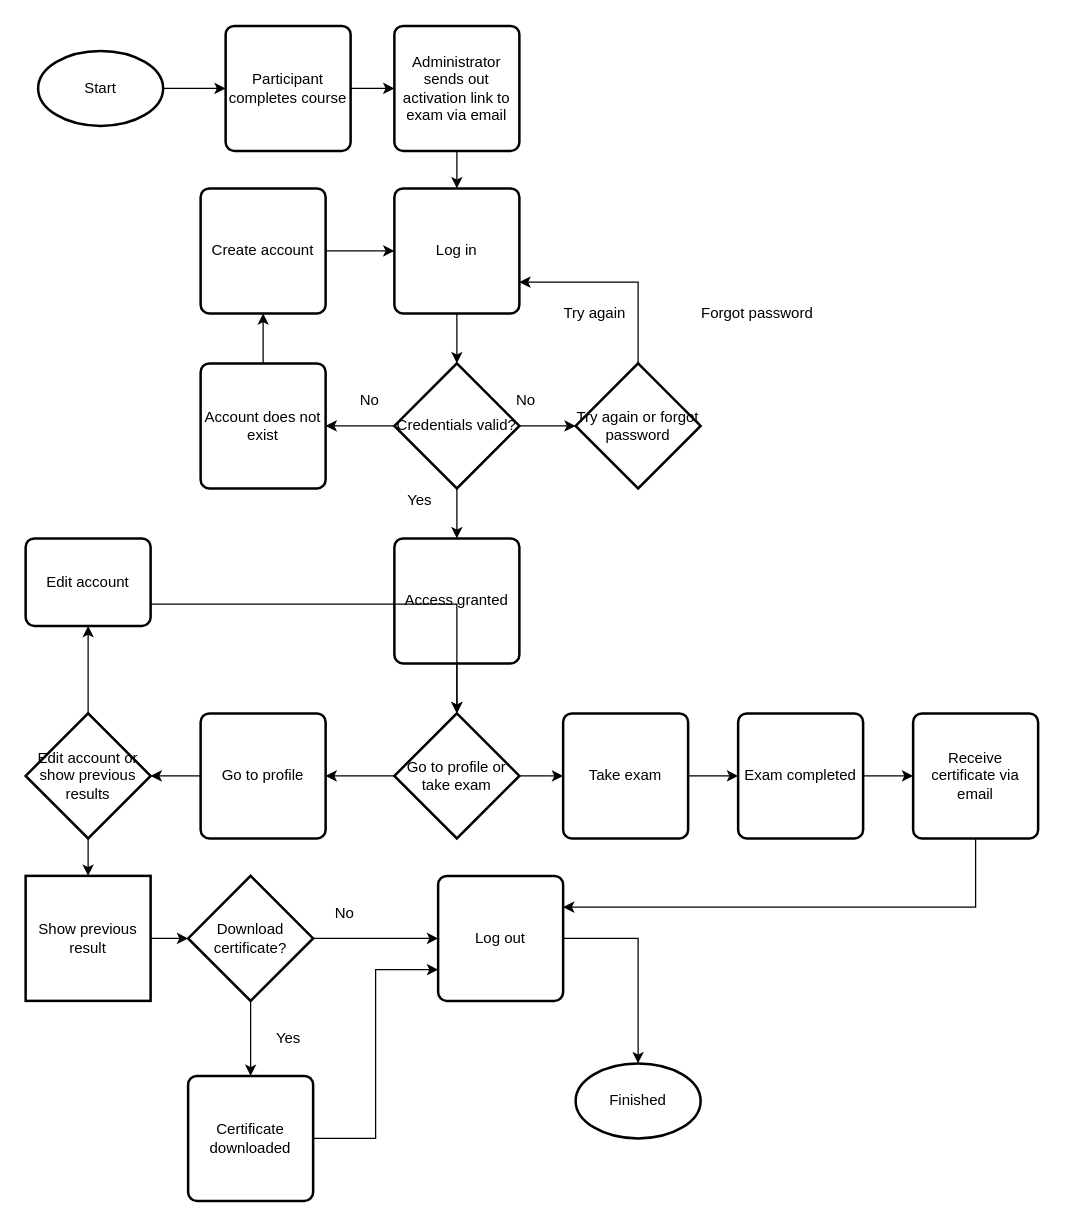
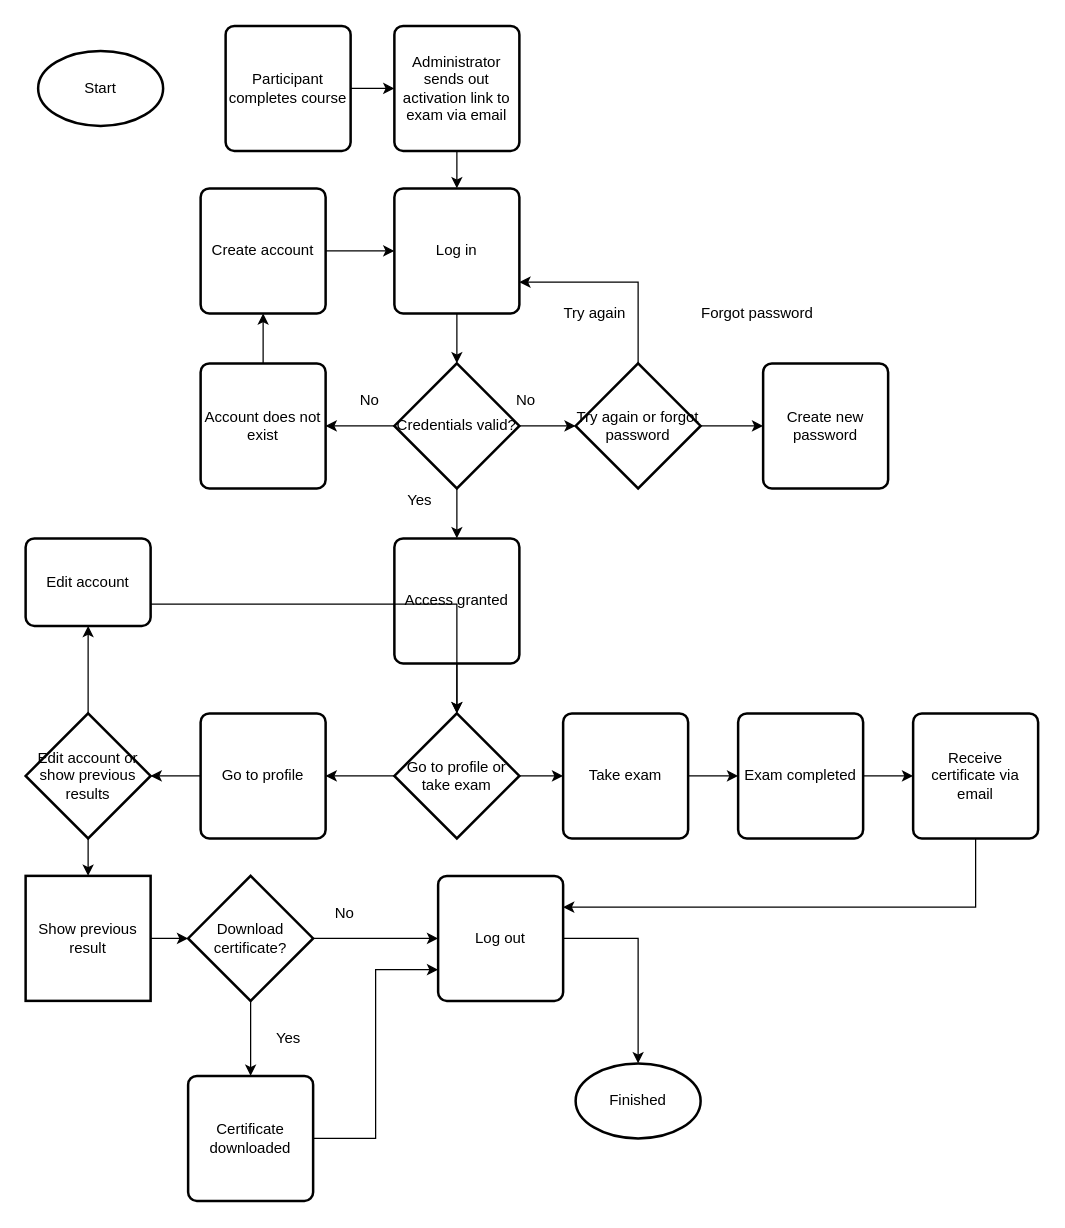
  <mxCell id="0" />
  <mxCell id="1" parent="0" />
- <mxCell id="2" style="edgeStyle=orthogonalEdgeStyle;rounded=0;orthogonalLoop=1;jettySize=auto;html=1;exitX=1;exitY=0.5;exitDx=0;exitDy=0;exitPerimeter=0;entryX=0;entryY=0.5;entryDx=0;entryDy=0;" edge="1" parent="1" source="3" target="5"><mxGeometry relative="1" as="geometry" /></mxCell>
  <mxCell id="3" value="Start" style="strokeWidth=2;html=1;shape=mxgraph.flowchart.start_1;whiteSpace=wrap;" vertex="1" parent="1"><mxGeometry x="30" y="40" width="100" height="60" as="geometry" /></mxCell>
  <mxCell id="4" style="edgeStyle=orthogonalEdgeStyle;rounded=0;orthogonalLoop=1;jettySize=auto;html=1;exitX=1;exitY=0.5;exitDx=0;exitDy=0;entryX=0;entryY=0.5;entryDx=0;entryDy=0;" edge="1" parent="1" source="5" target="7"><mxGeometry relative="1" as="geometry" /></mxCell>
  <mxCell id="5" value="Participant completes course" style="rounded=1;whiteSpace=wrap;html=1;absoluteArcSize=1;arcSize=14;strokeWidth=2;" vertex="1" parent="1"><mxGeometry x="180" y="20" width="100" height="100" as="geometry" /></mxCell>
  <mxCell id="6" style="edgeStyle=orthogonalEdgeStyle;rounded=0;orthogonalLoop=1;jettySize=auto;html=1;exitX=0.5;exitY=1;exitDx=0;exitDy=0;entryX=0.5;entryY=0;entryDx=0;entryDy=0;" edge="1" parent="1" source="7" target="9"><mxGeometry relative="1" as="geometry" /></mxCell>
  <mxCell id="7" value="Administrator sends out activation link to exam via email" style="rounded=1;whiteSpace=wrap;html=1;absoluteArcSize=1;arcSize=14;strokeWidth=2;" vertex="1" parent="1"><mxGeometry x="315" y="20" width="100" height="100" as="geometry" /></mxCell>
  <mxCell id="8" style="edgeStyle=orthogonalEdgeStyle;rounded=0;orthogonalLoop=1;jettySize=auto;html=1;exitX=0.5;exitY=1;exitDx=0;exitDy=0;entryX=0.5;entryY=0;entryDx=0;entryDy=0;entryPerimeter=0;" edge="1" parent="1" source="9" target="13"><mxGeometry relative="1" as="geometry" /></mxCell>
  <mxCell id="9" value="Log in" style="rounded=1;whiteSpace=wrap;html=1;absoluteArcSize=1;arcSize=14;strokeWidth=2;" vertex="1" parent="1"><mxGeometry x="315" y="150" width="100" height="100" as="geometry" /></mxCell>
  <mxCell id="10" style="edgeStyle=orthogonalEdgeStyle;rounded=0;orthogonalLoop=1;jettySize=auto;html=1;exitX=1;exitY=0.5;exitDx=0;exitDy=0;exitPerimeter=0;entryX=0;entryY=0.5;entryDx=0;entryDy=0;entryPerimeter=0;" edge="1" parent="1" source="13" target="16"><mxGeometry relative="1" as="geometry" /></mxCell>
  <mxCell id="11" style="edgeStyle=orthogonalEdgeStyle;rounded=0;orthogonalLoop=1;jettySize=auto;html=1;exitX=0;exitY=0.5;exitDx=0;exitDy=0;exitPerimeter=0;entryX=1;entryY=0.5;entryDx=0;entryDy=0;" edge="1" parent="1" source="13" target="22"><mxGeometry relative="1" as="geometry" /></mxCell>
  <mxCell id="12" style="edgeStyle=orthogonalEdgeStyle;rounded=0;orthogonalLoop=1;jettySize=auto;html=1;exitX=0.5;exitY=1;exitDx=0;exitDy=0;exitPerimeter=0;entryX=0.5;entryY=0;entryDx=0;entryDy=0;" edge="1" parent="1" source="13" target="27"><mxGeometry relative="1" as="geometry" /></mxCell>
  <mxCell id="13" value="Credentials valid?" style="strokeWidth=2;html=1;shape=mxgraph.flowchart.decision;whiteSpace=wrap;" vertex="1" parent="1"><mxGeometry x="315" y="290" width="100" height="100" as="geometry" /></mxCell>
  <mxCell id="14" style="edgeStyle=orthogonalEdgeStyle;rounded=0;orthogonalLoop=1;jettySize=auto;html=1;exitX=0.5;exitY=0;exitDx=0;exitDy=0;exitPerimeter=0;entryX=1;entryY=0.75;entryDx=0;entryDy=0;" edge="1" parent="1" source="16" target="9"><mxGeometry relative="1" as="geometry" /></mxCell>
+ <mxCell id="15" style="edgeStyle=orthogonalEdgeStyle;rounded=0;orthogonalLoop=1;jettySize=auto;html=1;exitX=1;exitY=0.5;exitDx=0;exitDy=0;exitPerimeter=0;entryX=0;entryY=0.5;entryDx=0;entryDy=0;" edge="1" parent="1" source="16" target="18"><mxGeometry relative="1" as="geometry" /></mxCell>
  <mxCell id="16" value="Try again or forgot password" style="strokeWidth=2;html=1;shape=mxgraph.flowchart.decision;whiteSpace=wrap;" vertex="1" parent="1"><mxGeometry x="460" y="290" width="100" height="100" as="geometry" /></mxCell>
  <mxCell id="17" value="Try again" style="text;html=1;align=center;verticalAlign=middle;resizable=0;points=[];autosize=1;" vertex="1" parent="1"><mxGeometry x="440" y="240" width="70" height="20" as="geometry" /></mxCell>
+ <mxCell id="18" value="Create new password" style="rounded=1;whiteSpace=wrap;html=1;absoluteArcSize=1;arcSize=14;strokeWidth=2;" vertex="1" parent="1"><mxGeometry x="610" y="290" width="100" height="100" as="geometry" /></mxCell>
  <mxCell id="19" value="Forgot password" style="text;html=1;align=center;verticalAlign=middle;resizable=0;points=[];autosize=1;" vertex="1" parent="1"><mxGeometry x="550" y="240" width="110" height="20" as="geometry" /></mxCell>
  <mxCell id="20" value="No" style="text;html=1;align=center;verticalAlign=middle;resizable=0;points=[];autosize=1;" vertex="1" parent="1"><mxGeometry x="405" y="310" width="30" height="20" as="geometry" /></mxCell>
  <mxCell id="21" style="edgeStyle=orthogonalEdgeStyle;rounded=0;orthogonalLoop=1;jettySize=auto;html=1;exitX=0.5;exitY=0;exitDx=0;exitDy=0;entryX=0.5;entryY=1;entryDx=0;entryDy=0;" edge="1" parent="1" source="22" target="25"><mxGeometry relative="1" as="geometry" /></mxCell>
  <mxCell id="22" value="Account does not exist" style="rounded=1;whiteSpace=wrap;html=1;absoluteArcSize=1;arcSize=14;strokeWidth=2;" vertex="1" parent="1"><mxGeometry x="160" y="290" width="100" height="100" as="geometry" /></mxCell>
  <mxCell id="23" value="No" style="text;html=1;align=center;verticalAlign=middle;resizable=0;points=[];autosize=1;" vertex="1" parent="1"><mxGeometry x="280" y="310" width="30" height="20" as="geometry" /></mxCell>
  <mxCell id="24" style="edgeStyle=orthogonalEdgeStyle;rounded=0;orthogonalLoop=1;jettySize=auto;html=1;exitX=1;exitY=0.5;exitDx=0;exitDy=0;entryX=0;entryY=0.5;entryDx=0;entryDy=0;" edge="1" parent="1" source="25" target="9"><mxGeometry relative="1" as="geometry" /></mxCell>
  <mxCell id="25" value="Create account" style="rounded=1;whiteSpace=wrap;html=1;absoluteArcSize=1;arcSize=14;strokeWidth=2;" vertex="1" parent="1"><mxGeometry x="160" y="150" width="100" height="100" as="geometry" /></mxCell>
  <mxCell id="26" style="edgeStyle=orthogonalEdgeStyle;rounded=0;orthogonalLoop=1;jettySize=auto;html=1;exitX=0.5;exitY=1;exitDx=0;exitDy=0;entryX=0.5;entryY=0;entryDx=0;entryDy=0;entryPerimeter=0;" edge="1" parent="1" source="27" target="31"><mxGeometry relative="1" as="geometry" /></mxCell>
  <mxCell id="27" value="Access granted" style="rounded=1;whiteSpace=wrap;html=1;absoluteArcSize=1;arcSize=14;strokeWidth=2;" vertex="1" parent="1"><mxGeometry x="315" y="430" width="100" height="100" as="geometry" /></mxCell>
  <mxCell id="28" value="Yes" style="text;html=1;align=center;verticalAlign=middle;resizable=0;points=[];autosize=1;" vertex="1" parent="1"><mxGeometry x="315" y="390" width="40" height="20" as="geometry" /></mxCell>
  <mxCell id="29" style="edgeStyle=orthogonalEdgeStyle;rounded=0;orthogonalLoop=1;jettySize=auto;html=1;exitX=0;exitY=0.5;exitDx=0;exitDy=0;exitPerimeter=0;entryX=1;entryY=0.5;entryDx=0;entryDy=0;" edge="1" parent="1" source="31" target="33"><mxGeometry relative="1" as="geometry" /></mxCell>
  <mxCell id="30" style="edgeStyle=orthogonalEdgeStyle;rounded=0;orthogonalLoop=1;jettySize=auto;html=1;exitX=1;exitY=0.5;exitDx=0;exitDy=0;exitPerimeter=0;entryX=0;entryY=0.5;entryDx=0;entryDy=0;" edge="1" parent="1" source="31" target="35"><mxGeometry relative="1" as="geometry" /></mxCell>
  <mxCell id="31" value="Go to profile or take exam" style="strokeWidth=2;html=1;shape=mxgraph.flowchart.decision;whiteSpace=wrap;" vertex="1" parent="1"><mxGeometry x="315" y="570" width="100" height="100" as="geometry" /></mxCell>
  <mxCell id="32" style="edgeStyle=orthogonalEdgeStyle;rounded=0;orthogonalLoop=1;jettySize=auto;html=1;exitX=0;exitY=0.5;exitDx=0;exitDy=0;entryX=1;entryY=0.5;entryDx=0;entryDy=0;entryPerimeter=0;" edge="1" parent="1" source="33" target="38"><mxGeometry relative="1" as="geometry" /></mxCell>
  <mxCell id="33" value="Go to profile" style="rounded=1;whiteSpace=wrap;html=1;absoluteArcSize=1;arcSize=14;strokeWidth=2;" vertex="1" parent="1"><mxGeometry x="160" y="570" width="100" height="100" as="geometry" /></mxCell>
  <mxCell id="34" style="edgeStyle=orthogonalEdgeStyle;rounded=0;orthogonalLoop=1;jettySize=auto;html=1;exitX=1;exitY=0.5;exitDx=0;exitDy=0;" edge="1" parent="1" source="35" target="40"><mxGeometry relative="1" as="geometry" /></mxCell>
  <mxCell id="35" value="Take exam" style="rounded=1;whiteSpace=wrap;html=1;absoluteArcSize=1;arcSize=14;strokeWidth=2;" vertex="1" parent="1"><mxGeometry x="450" y="570" width="100" height="100" as="geometry" /></mxCell>
  <mxCell id="36" style="edgeStyle=orthogonalEdgeStyle;rounded=0;orthogonalLoop=1;jettySize=auto;html=1;exitX=0.5;exitY=1;exitDx=0;exitDy=0;exitPerimeter=0;entryX=0.5;entryY=0;entryDx=0;entryDy=0;" edge="1" parent="1" source="38" target="44"><mxGeometry relative="1" as="geometry" /></mxCell>
  <mxCell id="37" style="edgeStyle=orthogonalEdgeStyle;rounded=0;orthogonalLoop=1;jettySize=auto;html=1;exitX=0.5;exitY=0;exitDx=0;exitDy=0;exitPerimeter=0;entryX=0.5;entryY=1;entryDx=0;entryDy=0;" edge="1" parent="1" source="38" target="56"><mxGeometry relative="1" as="geometry" /></mxCell>
  <mxCell id="38" value="Edit account or show previous results" style="strokeWidth=2;html=1;shape=mxgraph.flowchart.decision;whiteSpace=wrap;" vertex="1" parent="1"><mxGeometry x="20" y="570" width="100" height="100" as="geometry" /></mxCell>
  <mxCell id="39" style="edgeStyle=orthogonalEdgeStyle;rounded=0;orthogonalLoop=1;jettySize=auto;html=1;exitX=1;exitY=0.5;exitDx=0;exitDy=0;entryX=0;entryY=0.5;entryDx=0;entryDy=0;" edge="1" parent="1" source="40" target="42"><mxGeometry relative="1" as="geometry" /></mxCell>
  <mxCell id="40" value="Exam completed" style="rounded=1;whiteSpace=wrap;html=1;absoluteArcSize=1;arcSize=14;strokeWidth=2;" vertex="1" parent="1"><mxGeometry x="590" y="570" width="100" height="100" as="geometry" /></mxCell>
  <mxCell id="41" style="edgeStyle=orthogonalEdgeStyle;rounded=0;orthogonalLoop=1;jettySize=auto;html=1;exitX=0.5;exitY=1;exitDx=0;exitDy=0;entryX=1;entryY=0.25;entryDx=0;entryDy=0;" edge="1" parent="1" source="42" target="50"><mxGeometry relative="1" as="geometry" /></mxCell>
  <mxCell id="42" value="Receive certificate via email" style="rounded=1;whiteSpace=wrap;html=1;absoluteArcSize=1;arcSize=14;strokeWidth=2;" vertex="1" parent="1"><mxGeometry x="730" y="570" width="100" height="100" as="geometry" /></mxCell>
  <mxCell id="43" style="edgeStyle=orthogonalEdgeStyle;rounded=0;orthogonalLoop=1;jettySize=auto;html=1;exitX=1;exitY=0.5;exitDx=0;exitDy=0;entryX=0;entryY=0.5;entryDx=0;entryDy=0;entryPerimeter=0;" edge="1" parent="1" source="44" target="47"><mxGeometry relative="1" as="geometry" /></mxCell>
  <mxCell id="44" value="Show previous result" style="whiteSpace=wrap;html=1;absoluteArcSize=1;arcSize=14;strokeWidth=2;rounded=0;" vertex="1" parent="1"><mxGeometry x="20" y="700" width="100" height="100" as="geometry" /></mxCell>
  <mxCell id="45" style="edgeStyle=orthogonalEdgeStyle;rounded=0;orthogonalLoop=1;jettySize=auto;html=1;exitX=0.5;exitY=1;exitDx=0;exitDy=0;exitPerimeter=0;entryX=0.5;entryY=0;entryDx=0;entryDy=0;" edge="1" parent="1" source="47" target="53"><mxGeometry relative="1" as="geometry" /></mxCell>
  <mxCell id="46" style="edgeStyle=orthogonalEdgeStyle;rounded=0;orthogonalLoop=1;jettySize=auto;html=1;exitX=1;exitY=0.5;exitDx=0;exitDy=0;exitPerimeter=0;" edge="1" parent="1" source="47" target="50"><mxGeometry relative="1" as="geometry" /></mxCell>
  <mxCell id="47" value="Download certificate?" style="strokeWidth=2;html=1;shape=mxgraph.flowchart.decision;whiteSpace=wrap;" vertex="1" parent="1"><mxGeometry x="150" y="700" width="100" height="100" as="geometry" /></mxCell>
  <mxCell id="48" value="Finished" style="strokeWidth=2;html=1;shape=mxgraph.flowchart.start_1;whiteSpace=wrap;" vertex="1" parent="1"><mxGeometry x="460" y="850" width="100" height="60" as="geometry" /></mxCell>
  <mxCell id="49" style="edgeStyle=orthogonalEdgeStyle;rounded=0;orthogonalLoop=1;jettySize=auto;html=1;exitX=1;exitY=0.5;exitDx=0;exitDy=0;" edge="1" parent="1" source="50" target="48"><mxGeometry relative="1" as="geometry" /></mxCell>
  <mxCell id="50" value="Log out" style="rounded=1;whiteSpace=wrap;html=1;absoluteArcSize=1;arcSize=14;strokeWidth=2;" vertex="1" parent="1"><mxGeometry x="350" y="700" width="100" height="100" as="geometry" /></mxCell>
  <mxCell id="51" value="No" style="text;html=1;align=center;verticalAlign=middle;resizable=0;points=[];autosize=1;" vertex="1" parent="1"><mxGeometry x="260" y="720" width="30" height="20" as="geometry" /></mxCell>
  <mxCell id="52" style="edgeStyle=orthogonalEdgeStyle;rounded=0;orthogonalLoop=1;jettySize=auto;html=1;exitX=1;exitY=0.5;exitDx=0;exitDy=0;entryX=0;entryY=0.75;entryDx=0;entryDy=0;" edge="1" parent="1" source="53" target="50"><mxGeometry relative="1" as="geometry" /></mxCell>
  <mxCell id="53" value="Certificate downloaded" style="rounded=1;whiteSpace=wrap;html=1;absoluteArcSize=1;arcSize=14;strokeWidth=2;" vertex="1" parent="1"><mxGeometry x="150" y="860" width="100" height="100" as="geometry" /></mxCell>
  <mxCell id="54" value="Yes" style="text;html=1;align=center;verticalAlign=middle;resizable=0;points=[];autosize=1;" vertex="1" parent="1"><mxGeometry x="210" y="820" width="40" height="20" as="geometry" /></mxCell>
  <mxCell id="55" style="edgeStyle=orthogonalEdgeStyle;rounded=0;orthogonalLoop=1;jettySize=auto;html=1;exitX=1;exitY=0.75;exitDx=0;exitDy=0;" edge="1" parent="1" source="56" target="31"><mxGeometry relative="1" as="geometry" /></mxCell>
  <mxCell id="56" value="Edit account" style="rounded=1;whiteSpace=wrap;html=1;absoluteArcSize=1;arcSize=14;strokeWidth=2;" vertex="1" parent="1"><mxGeometry x="20" y="430" width="100" height="70" as="geometry" /></mxCell>
